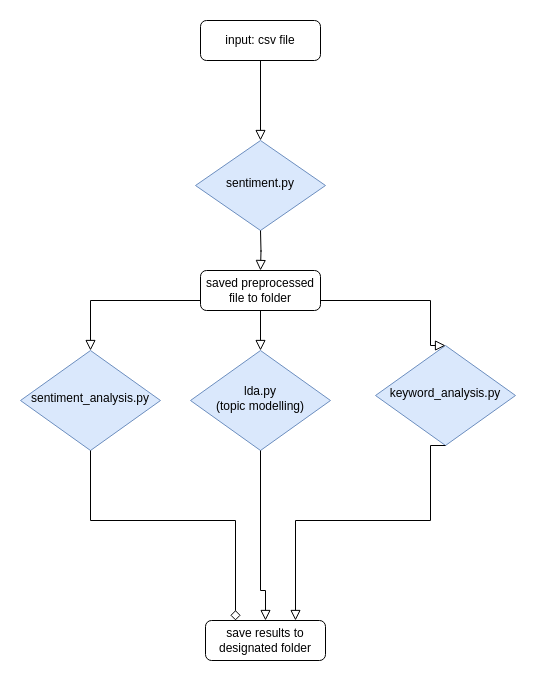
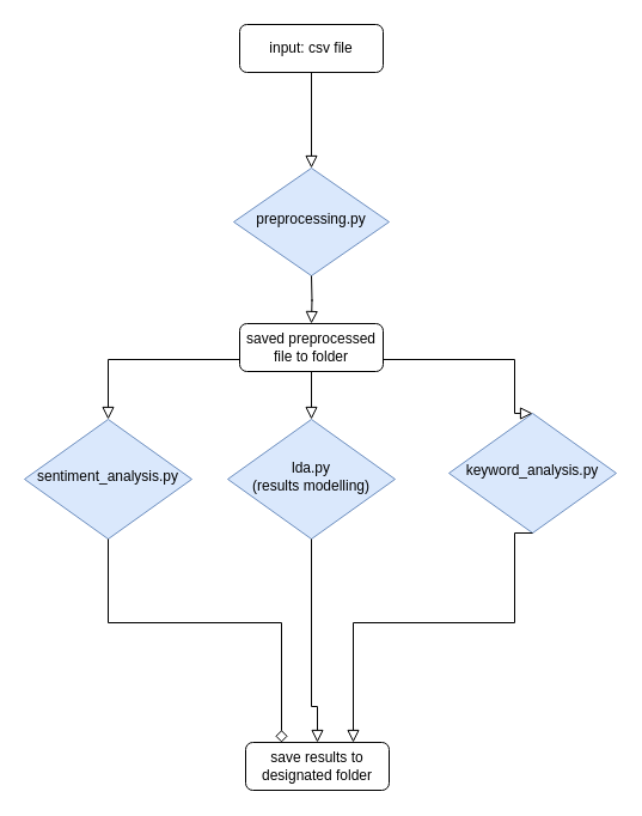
  <mxCell id="0" />
  <mxCell id="1" parent="0" />
  <mxCell id="2" value="" style="rounded=0;html=1;jettySize=auto;orthogonalLoop=1;fontSize=11;endArrow=block;endFill=0;endSize=8;strokeWidth=1;shadow=0;labelBackgroundColor=none;edgeStyle=orthogonalEdgeStyle;" parent="1" source="3" target="4" edge="1"><mxGeometry relative="1" as="geometry" /></mxCell>
  <mxCell id="3" value="input: csv file" style="rounded=1;whiteSpace=wrap;html=1;fontSize=12;glass=0;strokeWidth=1;shadow=0;" parent="1" vertex="1"><mxGeometry x="200" y="20" width="120" height="40" as="geometry" /></mxCell>
- <mxCell id="4" value="sentiment.py" style="rhombus;whiteSpace=wrap;html=1;shadow=0;fontFamily=Helvetica;fontSize=12;align=center;strokeWidth=1;spacing=6;spacingTop=-4;fillColor=#dae8fc;strokeColor=#6c8ebf;" parent="1" vertex="1"><mxGeometry x="195" y="140" width="130" height="90" as="geometry" /></mxCell>
+ <mxCell id="4" value="preprocessing.py" style="rhombus;whiteSpace=wrap;html=1;shadow=0;fontFamily=Helvetica;fontSize=12;align=center;strokeWidth=1;spacing=6;spacingTop=-4;fillColor=#dae8fc;strokeColor=#6c8ebf;" parent="1" vertex="1"><mxGeometry x="195" y="140" width="130" height="90" as="geometry" /></mxCell>
  <mxCell id="5" value="" style="rounded=0;html=1;jettySize=auto;orthogonalLoop=1;fontSize=11;endArrow=block;endFill=0;endSize=8;strokeWidth=1;shadow=0;labelBackgroundColor=none;edgeStyle=orthogonalEdgeStyle;" edge="1" parent="1"><mxGeometry relative="1" as="geometry"><mxPoint x="260" y="230" as="sourcePoint" /><mxPoint x="260" y="270" as="targetPoint" /></mxGeometry></mxCell>
  <mxCell id="6" value="sentiment_analysis.py" style="rhombus;whiteSpace=wrap;html=1;shadow=0;fontFamily=Helvetica;fontSize=12;align=center;strokeWidth=1;spacing=6;spacingTop=-4;fillColor=#dae8fc;strokeColor=#6c8ebf;" vertex="1" parent="1"><mxGeometry x="20" y="350" width="140" height="100" as="geometry" /></mxCell>
  <mxCell id="7" value="saved preprocessed file to folder" style="rounded=1;whiteSpace=wrap;html=1;fontSize=12;glass=0;strokeWidth=1;shadow=0;" vertex="1" parent="1"><mxGeometry x="200" y="270" width="120" height="40" as="geometry" /></mxCell>
  <mxCell id="8" value="" style="rounded=0;html=1;jettySize=auto;orthogonalLoop=1;fontSize=11;endArrow=block;endFill=0;endSize=8;strokeWidth=1;shadow=0;labelBackgroundColor=none;edgeStyle=orthogonalEdgeStyle;entryX=0.5;entryY=0;entryDx=0;entryDy=0;exitX=0;exitY=0.75;exitDx=0;exitDy=0;" edge="1" parent="1" source="7" target="6"><mxGeometry relative="1" as="geometry"><mxPoint x="190" y="300" as="sourcePoint" /><mxPoint x="200" y="330" as="targetPoint" /><Array as="points"><mxPoint x="90" y="300" /></Array></mxGeometry></mxCell>
- <mxCell id="9" value="lda.py&lt;br&gt;(topic modelling)" style="rhombus;whiteSpace=wrap;html=1;shadow=0;fontFamily=Helvetica;fontSize=12;align=center;strokeWidth=1;spacing=6;spacingTop=-4;fillColor=#dae8fc;strokeColor=#6c8ebf;" vertex="1" parent="1"><mxGeometry x="190" y="350" width="140" height="100" as="geometry" /></mxCell>
+ <mxCell id="9" value="lda.py&lt;br&gt;(results modelling)" style="rhombus;whiteSpace=wrap;html=1;shadow=0;fontFamily=Helvetica;fontSize=12;align=center;strokeWidth=1;spacing=6;spacingTop=-4;fillColor=#dae8fc;strokeColor=#6c8ebf;" vertex="1" parent="1"><mxGeometry x="190" y="350" width="140" height="100" as="geometry" /></mxCell>
  <mxCell id="10" value="keyword_analysis.py" style="rhombus;whiteSpace=wrap;html=1;shadow=0;fontFamily=Helvetica;fontSize=12;align=center;strokeWidth=1;spacing=6;spacingTop=-4;fillColor=#dae8fc;strokeColor=#6c8ebf;" vertex="1" parent="1"><mxGeometry x="375" y="345" width="140" height="100" as="geometry" /></mxCell>
  <mxCell id="11" value="" style="rounded=0;html=1;jettySize=auto;orthogonalLoop=1;fontSize=11;endArrow=block;endFill=0;endSize=8;strokeWidth=1;shadow=0;labelBackgroundColor=none;edgeStyle=orthogonalEdgeStyle;" edge="1" parent="1" target="9"><mxGeometry relative="1" as="geometry"><mxPoint x="260" y="310" as="sourcePoint" /><mxPoint x="259.5" y="350" as="targetPoint" /><Array as="points"><mxPoint x="260" y="360" /><mxPoint x="260" y="360" /></Array></mxGeometry></mxCell>
  <mxCell id="12" value="" style="rounded=0;html=1;jettySize=auto;orthogonalLoop=1;fontSize=11;endArrow=block;endFill=0;endSize=8;strokeWidth=1;shadow=0;labelBackgroundColor=none;edgeStyle=orthogonalEdgeStyle;entryX=0.5;entryY=0;entryDx=0;entryDy=0;exitX=1;exitY=0.75;exitDx=0;exitDy=0;" edge="1" parent="1" source="7" target="10"><mxGeometry relative="1" as="geometry"><mxPoint x="460" y="290" as="sourcePoint" /><mxPoint x="350" y="330" as="targetPoint" /><Array as="points"><mxPoint x="430" y="300" /></Array></mxGeometry></mxCell>
  <mxCell id="13" value="save results to designated folder" style="rounded=1;whiteSpace=wrap;html=1;fontSize=12;glass=0;strokeWidth=1;shadow=0;" vertex="1" parent="1"><mxGeometry x="205" y="620" width="120" height="40" as="geometry" /></mxCell>
  <mxCell id="14" value="" style="rounded=0;html=1;jettySize=auto;orthogonalLoop=1;fontSize=11;endArrow=diamond;endFill=0;endSize=8;strokeWidth=1;shadow=0;labelBackgroundColor=none;edgeStyle=orthogonalEdgeStyle;exitX=0.5;exitY=1;exitDx=0;exitDy=0;entryX=0.25;entryY=0;entryDx=0;entryDy=0;" edge="1" parent="1" source="6" target="13"><mxGeometry relative="1" as="geometry"><mxPoint x="140" y="460" as="sourcePoint" /><mxPoint x="170" y="525" as="targetPoint" /><Array as="points"><mxPoint x="90" y="520" /><mxPoint x="235" y="520" /></Array></mxGeometry></mxCell>
  <mxCell id="15" value="" style="rounded=0;html=1;jettySize=auto;orthogonalLoop=1;fontSize=11;endArrow=block;endFill=0;endSize=8;strokeWidth=1;shadow=0;labelBackgroundColor=none;edgeStyle=orthogonalEdgeStyle;entryX=0.5;entryY=0;entryDx=0;entryDy=0;" edge="1" parent="1" target="13"><mxGeometry relative="1" as="geometry"><mxPoint x="260" y="450" as="sourcePoint" /><mxPoint x="259.5" y="480" as="targetPoint" /><Array as="points"><mxPoint x="260" y="590" /><mxPoint x="265" y="590" /></Array></mxGeometry></mxCell>
  <mxCell id="16" value="" style="rounded=0;html=1;jettySize=auto;orthogonalLoop=1;fontSize=11;endArrow=block;endFill=0;endSize=8;strokeWidth=1;shadow=0;labelBackgroundColor=none;edgeStyle=orthogonalEdgeStyle;entryX=0.75;entryY=0;entryDx=0;entryDy=0;exitX=0.5;exitY=1;exitDx=0;exitDy=0;" edge="1" parent="1" source="10" target="13"><mxGeometry relative="1" as="geometry"><mxPoint x="230" y="520" as="sourcePoint" /><mxPoint x="340" y="570" as="targetPoint" /><Array as="points"><mxPoint x="430" y="520" /><mxPoint x="295" y="520" /></Array></mxGeometry></mxCell>
